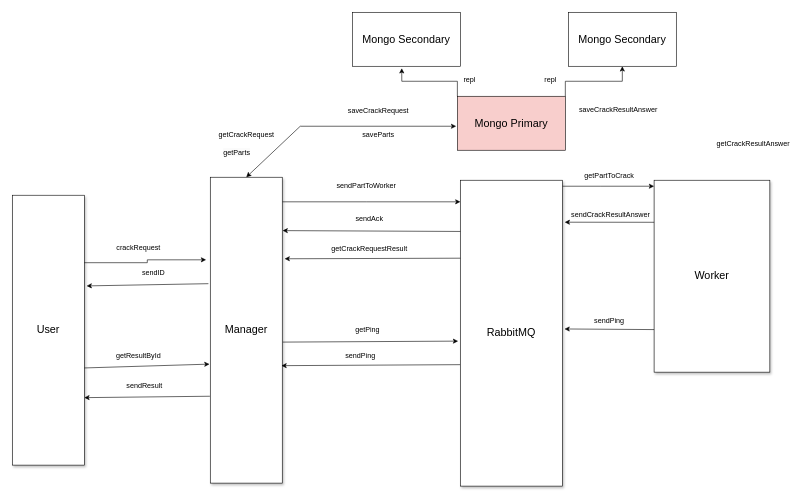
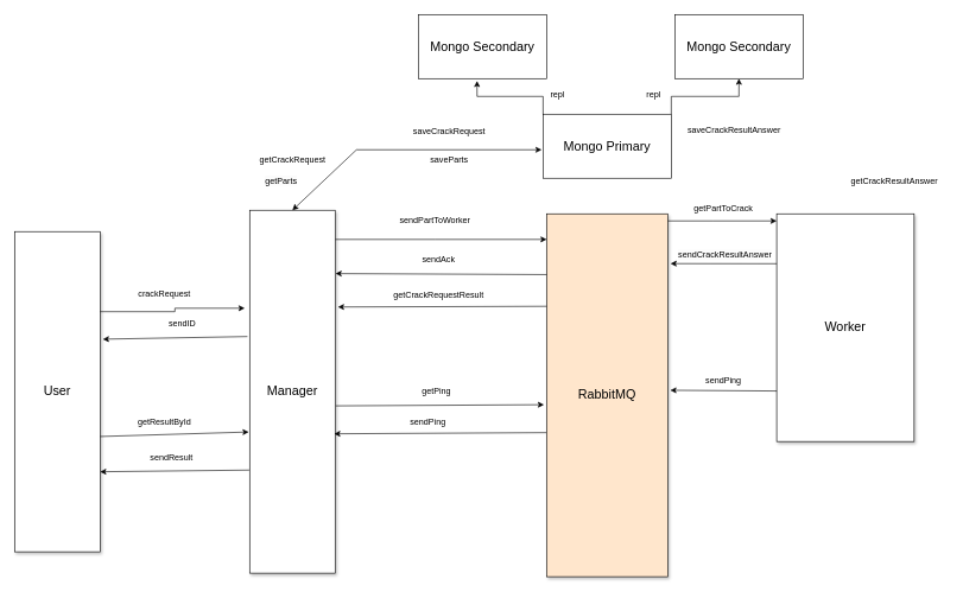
  <mxCell id="0" style=";html=1;" />
  <mxCell id="1" style=";html=1;" parent="0" />
  <mxCell id="2" style="edgeStyle=elbowEdgeStyle;rounded=0;html=1;startArrow=none;startFill=0;jettySize=auto;orthogonalLoop=1;fontSize=18;elbow=vertical;labelBackgroundColor=none;fontColor=default;" parent="1" edge="1"><mxGeometry relative="1" as="geometry"><mxPoint x="937" y="310" as="sourcePoint" /><mxPoint x="1090" y="310" as="targetPoint" /><Array as="points"><mxPoint x="1000" y="310" /><mxPoint x="1040" y="310" /></Array></mxGeometry></mxCell>
- <mxCell id="3" value="RabbitMQ" style="whiteSpace=wrap;html=1;shadow=1;fontSize=18;labelBackgroundColor=none;" parent="1" vertex="1"><mxGeometry x="767" y="300" width="170" height="510" as="geometry" /></mxCell>
+ <mxCell id="3" value="RabbitMQ" style="whiteSpace=wrap;html=1;shadow=1;fontSize=18;labelBackgroundColor=none;fillColor=#ffe6cc;" parent="1" vertex="1"><mxGeometry x="767" y="300" width="170" height="510" as="geometry" /></mxCell>
  <mxCell id="4" value="Worker" style="whiteSpace=wrap;html=1;shadow=1;fontSize=18;labelBackgroundColor=none;" parent="1" vertex="1"><mxGeometry x="1090" y="300" width="193" height="320" as="geometry" /></mxCell>
  <mxCell id="5" style="edgeStyle=elbowEdgeStyle;rounded=0;html=1;startArrow=none;startFill=0;jettySize=auto;orthogonalLoop=1;fontSize=18;elbow=vertical;labelBackgroundColor=none;fontColor=default;" parent="1" edge="1"><mxGeometry relative="1" as="geometry"><Array as="points"><mxPoint x="610" y="336" /><mxPoint x="737" y="370" /></Array><mxPoint x="470" y="336" as="sourcePoint" /><mxPoint x="767" y="336" as="targetPoint" /></mxGeometry></mxCell>
  <mxCell id="6" value="Manager" style="whiteSpace=wrap;html=1;shadow=1;fontSize=18;labelBackgroundColor=none;" parent="1" vertex="1"><mxGeometry x="350" y="295" width="120" height="510" as="geometry" /></mxCell>
  <mxCell id="7" value="User" style="whiteSpace=wrap;html=1;shadow=1;fontSize=18;labelBackgroundColor=none;" parent="1" vertex="1"><mxGeometry x="20" y="325" width="120" height="450" as="geometry" /></mxCell>
  <mxCell id="8" value="" style="endArrow=classic;html=1;rounded=0;exitX=-0.005;exitY=0.955;exitDx=0;exitDy=0;exitPerimeter=0;labelBackgroundColor=none;fontColor=default;" edge="1" parent="1"><mxGeometry width="50" height="50" relative="1" as="geometry"><mxPoint x="1089.995" y="370.13" as="sourcePoint" /><mxPoint x="940.96" y="370" as="targetPoint" /></mxGeometry></mxCell>
  <mxCell id="9" style="edgeStyle=orthogonalEdgeStyle;rounded=0;orthogonalLoop=1;jettySize=auto;html=1;exitX=1;exitY=0;exitDx=0;exitDy=0;entryX=0.5;entryY=1;entryDx=0;entryDy=0;labelBackgroundColor=none;fontColor=default;" edge="1" parent="1" source="10" target="12"><mxGeometry relative="1" as="geometry" /></mxCell>
- <mxCell id="10" value="&lt;font style=&quot;font-size: 18px;&quot;&gt;Mongo Primary&lt;/font&gt;" style="rounded=0;whiteSpace=wrap;html=1;labelBackgroundColor=none;fillColor=#f8cecc;" vertex="1" parent="1"><mxGeometry x="762" y="160" width="180" height="90" as="geometry" /></mxCell>
+ <mxCell id="10" value="&lt;font style=&quot;font-size: 18px;&quot;&gt;Mongo Primary&lt;/font&gt;" style="rounded=0;whiteSpace=wrap;html=1;labelBackgroundColor=none;" vertex="1" parent="1"><mxGeometry x="762" y="160" width="180" height="90" as="geometry" /></mxCell>
  <mxCell id="11" value="&lt;font style=&quot;font-size: 18px;&quot;&gt;Mongo Secondary&lt;/font&gt;" style="rounded=0;whiteSpace=wrap;html=1;labelBackgroundColor=none;" vertex="1" parent="1"><mxGeometry x="587" y="20" width="180" height="90" as="geometry" /></mxCell>
  <mxCell id="12" value="&lt;font style=&quot;font-size: 18px;&quot;&gt;Mongo Secondary&lt;/font&gt;" style="rounded=0;whiteSpace=wrap;html=1;labelBackgroundColor=none;" vertex="1" parent="1"><mxGeometry x="947" y="20" width="180" height="90" as="geometry" /></mxCell>
  <mxCell id="13" style="edgeStyle=orthogonalEdgeStyle;rounded=0;orthogonalLoop=1;jettySize=auto;html=1;exitX=0;exitY=0;exitDx=0;exitDy=0;entryX=0.457;entryY=1.036;entryDx=0;entryDy=0;entryPerimeter=0;labelBackgroundColor=none;fontColor=default;" edge="1" parent="1" source="10" target="11"><mxGeometry relative="1" as="geometry" /></mxCell>
  <mxCell id="14" value="saveCrackRequest" style="text;html=1;align=center;verticalAlign=middle;resizable=0;points=[];autosize=1;strokeColor=none;fillColor=none;" vertex="1" parent="1"><mxGeometry x="570" y="170" width="120" height="30" as="geometry" /></mxCell>
  <mxCell id="15" value="saveParts" style="text;html=1;align=center;verticalAlign=middle;resizable=0;points=[];autosize=1;strokeColor=none;fillColor=none;" vertex="1" parent="1"><mxGeometry x="590" y="210" width="80" height="30" as="geometry" /></mxCell>
  <mxCell id="16" value="" style="endArrow=classic;startArrow=classic;html=1;rounded=0;exitX=0.5;exitY=0;exitDx=0;exitDy=0;" edge="1" parent="1" source="6"><mxGeometry width="50" height="50" relative="1" as="geometry"><mxPoint x="970" y="360" as="sourcePoint" /><mxPoint x="760" y="210" as="targetPoint" /><Array as="points"><mxPoint x="500" y="210" /></Array></mxGeometry></mxCell>
  <mxCell id="17" value="getCrackRequest" style="text;html=1;align=center;verticalAlign=middle;resizable=0;points=[];autosize=1;strokeColor=none;fillColor=none;" vertex="1" parent="1"><mxGeometry x="350" y="210" width="120" height="30" as="geometry" /></mxCell>
  <mxCell id="18" value="&lt;span style=&quot;color: rgb(0, 0, 0); font-family: Helvetica; font-size: 12px; font-style: normal; font-variant-ligatures: normal; font-variant-caps: normal; font-weight: 400; letter-spacing: normal; orphans: 2; text-align: center; text-indent: 0px; text-transform: none; widows: 2; word-spacing: 0px; -webkit-text-stroke-width: 0px; background-color: rgb(251, 251, 251); text-decoration-thickness: initial; text-decoration-style: initial; text-decoration-color: initial; float: none; display: inline !important;&quot;&gt;getParts&lt;/span&gt;" style="text;whiteSpace=wrap;html=1;" vertex="1" parent="1"><mxGeometry x="370" y="240" width="80" height="30" as="geometry" /></mxCell>
  <mxCell id="19" value="repl" style="text;html=1;align=center;verticalAlign=middle;resizable=0;points=[];autosize=1;strokeColor=none;fillColor=none;" vertex="1" parent="1"><mxGeometry x="762" y="118" width="40" height="30" as="geometry" /></mxCell>
  <mxCell id="20" value="repl" style="text;html=1;align=center;verticalAlign=middle;resizable=0;points=[];autosize=1;strokeColor=none;fillColor=none;" vertex="1" parent="1"><mxGeometry x="897" y="118" width="40" height="30" as="geometry" /></mxCell>
  <mxCell id="21" value="saveCrackResultAnswer" style="text;html=1;align=center;verticalAlign=middle;resizable=0;points=[];autosize=1;strokeColor=none;fillColor=none;" vertex="1" parent="1"><mxGeometry x="955" y="168" width="150" height="30" as="geometry" /></mxCell>
- <mxCell id="22" value="getCrackResultAnswer" style="text;html=1;align=center;verticalAlign=middle;resizable=0;points=[];autosize=1;strokeColor=none;fillColor=none;" vertex="1" parent="1"><mxGeometry x="1180" y="225" width="150" height="30" as="geometry" /></mxCell>
+ <mxCell id="22" value="getCrackResultAnswer" style="text;html=1;align=center;verticalAlign=middle;resizable=0;points=[];autosize=1;strokeColor=none;fillColor=none;" vertex="1" parent="1"><mxGeometry x="1180" y="240" width="150" height="30" as="geometry" /></mxCell>
  <mxCell id="23" value="getCrackRequestResult" style="text;html=1;align=center;verticalAlign=middle;resizable=0;points=[];autosize=1;strokeColor=none;fillColor=none;" vertex="1" parent="1"><mxGeometry x="540" y="400" width="150" height="30" as="geometry" /></mxCell>
  <mxCell id="24" value="getPartToCrack" style="text;html=1;align=center;verticalAlign=middle;resizable=0;points=[];autosize=1;strokeColor=none;fillColor=none;" vertex="1" parent="1"><mxGeometry x="960" y="278" width="110" height="30" as="geometry" /></mxCell>
  <mxCell id="25" value="&lt;span style=&quot;color: rgb(0, 0, 0); font-family: Helvetica; font-size: 12px; font-style: normal; font-variant-ligatures: normal; font-variant-caps: normal; font-weight: 400; letter-spacing: normal; orphans: 2; text-align: center; text-indent: 0px; text-transform: none; widows: 2; word-spacing: 0px; -webkit-text-stroke-width: 0px; background-color: rgb(251, 251, 251); text-decoration-thickness: initial; text-decoration-style: initial; text-decoration-color: initial; float: none; display: inline !important;&quot;&gt;sendCrackResultAnswer&lt;/span&gt;" style="text;whiteSpace=wrap;html=1;" vertex="1" parent="1"><mxGeometry x="950" y="344" width="160" height="40" as="geometry" /></mxCell>
  <mxCell id="26" value="" style="endArrow=classic;html=1;rounded=0;entryX=1.023;entryY=0.44;entryDx=0;entryDy=0;exitX=-0.007;exitY=0.379;exitDx=0;exitDy=0;exitPerimeter=0;entryPerimeter=0;" edge="1" parent="1"><mxGeometry width="50" height="50" relative="1" as="geometry"><mxPoint x="767" y="430" as="sourcePoint" /><mxPoint x="473.95" y="430.95" as="targetPoint" /></mxGeometry></mxCell>
  <mxCell id="27" value="" style="endArrow=classic;html=1;rounded=0;entryX=1.002;entryY=0.378;entryDx=0;entryDy=0;entryPerimeter=0;exitX=-0.002;exitY=0.371;exitDx=0;exitDy=0;exitPerimeter=0;" edge="1" parent="1"><mxGeometry width="50" height="50" relative="1" as="geometry"><mxPoint x="767" y="385.43" as="sourcePoint" /><mxPoint x="470.58" y="384" as="targetPoint" /></mxGeometry></mxCell>
  <mxCell id="28" value="sendAck" style="text;html=1;align=center;verticalAlign=middle;resizable=0;points=[];autosize=1;strokeColor=none;fillColor=none;" vertex="1" parent="1"><mxGeometry x="580" y="349" width="70" height="30" as="geometry" /></mxCell>
  <mxCell id="29" value="getPing" style="text;html=1;align=center;verticalAlign=middle;resizable=0;points=[];autosize=1;strokeColor=none;fillColor=none;" vertex="1" parent="1"><mxGeometry x="582" y="535" width="60" height="30" as="geometry" /></mxCell>
  <mxCell id="30" style="edgeStyle=orthogonalEdgeStyle;rounded=0;orthogonalLoop=1;jettySize=auto;html=1;exitX=1;exitY=0.25;exitDx=0;exitDy=0;entryX=-0.058;entryY=0.27;entryDx=0;entryDy=0;entryPerimeter=0;" edge="1" parent="1" source="7" target="6"><mxGeometry relative="1" as="geometry" /></mxCell>
  <mxCell id="31" value="" style="endArrow=classic;html=1;rounded=0;entryX=1.032;entryY=0.336;entryDx=0;entryDy=0;entryPerimeter=0;exitX=-0.026;exitY=0.348;exitDx=0;exitDy=0;exitPerimeter=0;" edge="1" parent="1" source="6" target="7"><mxGeometry width="50" height="50" relative="1" as="geometry"><mxPoint x="510" y="450" as="sourcePoint" /><mxPoint x="560" y="400" as="targetPoint" /></mxGeometry></mxCell>
  <mxCell id="32" value="crackRequest" style="text;html=1;align=center;verticalAlign=middle;resizable=0;points=[];autosize=1;strokeColor=none;fillColor=none;" vertex="1" parent="1"><mxGeometry x="180" y="398" width="100" height="30" as="geometry" /></mxCell>
  <mxCell id="33" value="sendID" style="text;html=1;align=center;verticalAlign=middle;resizable=0;points=[];autosize=1;strokeColor=none;fillColor=none;" vertex="1" parent="1"><mxGeometry x="225" y="440" width="60" height="30" as="geometry" /></mxCell>
  <mxCell id="34" value="" style="endArrow=classic;html=1;rounded=0;exitX=1.002;exitY=0.64;exitDx=0;exitDy=0;exitPerimeter=0;entryX=-0.011;entryY=0.611;entryDx=0;entryDy=0;entryPerimeter=0;" edge="1" parent="1" source="7" target="6"><mxGeometry width="50" height="50" relative="1" as="geometry"><mxPoint x="620" y="520" as="sourcePoint" /><mxPoint x="670" y="470" as="targetPoint" /></mxGeometry></mxCell>
  <mxCell id="35" value="" style="endArrow=classic;html=1;rounded=0;entryX=1;entryY=0.75;entryDx=0;entryDy=0;exitX=-0.005;exitY=0.716;exitDx=0;exitDy=0;exitPerimeter=0;" edge="1" parent="1" source="6" target="7"><mxGeometry width="50" height="50" relative="1" as="geometry"><mxPoint x="620" y="520" as="sourcePoint" /><mxPoint x="670" y="470" as="targetPoint" /></mxGeometry></mxCell>
  <mxCell id="36" value="getResultById" style="text;html=1;align=center;verticalAlign=middle;resizable=0;points=[];autosize=1;strokeColor=none;fillColor=none;" vertex="1" parent="1"><mxGeometry x="180" y="578" width="100" height="30" as="geometry" /></mxCell>
  <mxCell id="37" value="sendResult" style="text;html=1;align=center;verticalAlign=middle;resizable=0;points=[];autosize=1;strokeColor=none;fillColor=none;" vertex="1" parent="1"><mxGeometry x="200" y="628" width="80" height="30" as="geometry" /></mxCell>
  <mxCell id="38" value="" style="endArrow=classic;html=1;rounded=0;entryX=1.01;entryY=0.446;entryDx=0;entryDy=0;entryPerimeter=0;exitX=-0.01;exitY=0.714;exitDx=0;exitDy=0;exitPerimeter=0;" edge="1" parent="1"><mxGeometry width="50" height="50" relative="1" as="geometry"><mxPoint x="1090" y="549.02" as="sourcePoint" /><mxPoint x="940.63" y="548" as="targetPoint" /></mxGeometry></mxCell>
  <mxCell id="39" value="sendPing" style="text;html=1;align=center;verticalAlign=middle;resizable=0;points=[];autosize=1;strokeColor=none;fillColor=none;" vertex="1" parent="1"><mxGeometry x="980" y="520" width="70" height="30" as="geometry" /></mxCell>
  <mxCell id="40" value="" style="endArrow=classic;html=1;rounded=0;exitX=1.008;exitY=0.539;exitDx=0;exitDy=0;exitPerimeter=0;entryX=-0.022;entryY=0.526;entryDx=0;entryDy=0;entryPerimeter=0;" edge="1" parent="1" source="6" target="3"><mxGeometry width="50" height="50" relative="1" as="geometry"><mxPoint x="890" y="590" as="sourcePoint" /><mxPoint x="940" y="540" as="targetPoint" /></mxGeometry></mxCell>
  <mxCell id="41" value="" style="endArrow=classic;html=1;rounded=0;exitX=-0.003;exitY=0.603;exitDx=0;exitDy=0;exitPerimeter=0;entryX=0.989;entryY=0.616;entryDx=0;entryDy=0;entryPerimeter=0;" edge="1" parent="1" source="3" target="6"><mxGeometry width="50" height="50" relative="1" as="geometry"><mxPoint x="730" y="510" as="sourcePoint" /><mxPoint x="780" y="460" as="targetPoint" /></mxGeometry></mxCell>
  <mxCell id="42" value="sendPing" style="text;html=1;align=center;verticalAlign=middle;resizable=0;points=[];autosize=1;strokeColor=none;fillColor=none;" vertex="1" parent="1"><mxGeometry x="565" y="578" width="70" height="30" as="geometry" /></mxCell>
  <mxCell id="43" value="sendPartToWorker" style="text;html=1;align=center;verticalAlign=middle;resizable=0;points=[];autosize=1;strokeColor=none;fillColor=none;" vertex="1" parent="1"><mxGeometry x="550" y="295" width="120" height="30" as="geometry" /></mxCell>
